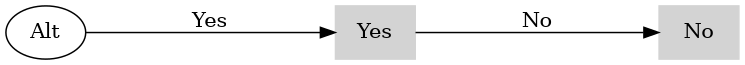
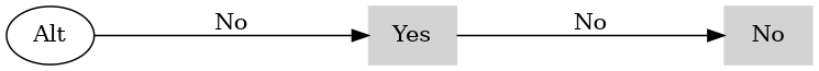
  digraph {
    rankdir=LR
    ranksep=2
    node [color=lightgrey shape=box style=filled]
    n1 [label=Alt color="" shape="" style=""]
    n2 [label=Yes]
    n3 [label=No]
-   n1 -> n2 [label=Yes]
+   n1 -> n2 [label=No]
    n2 -> n3 [label=No]
  }
